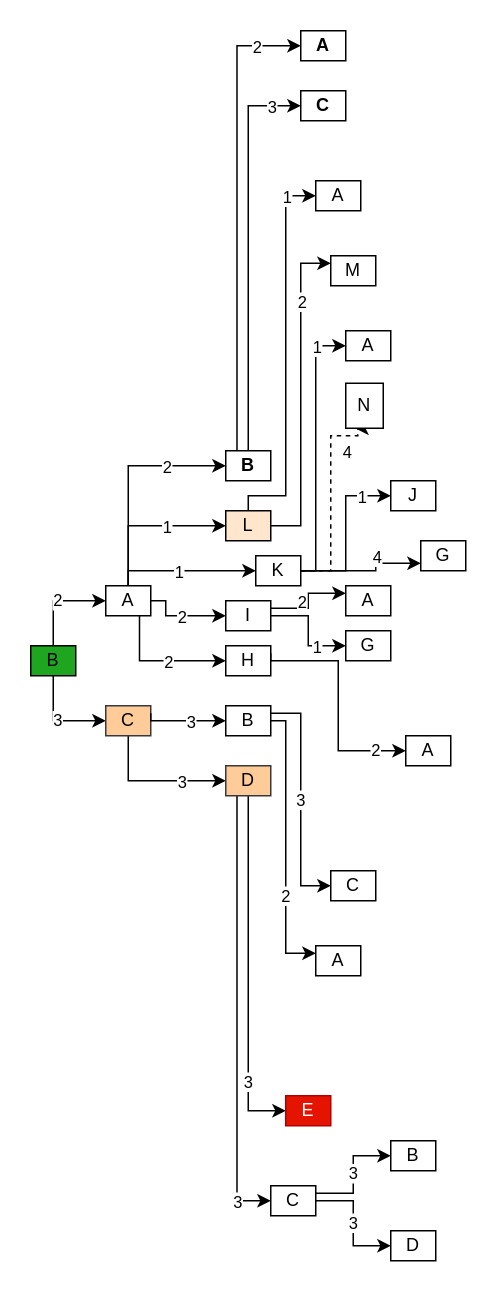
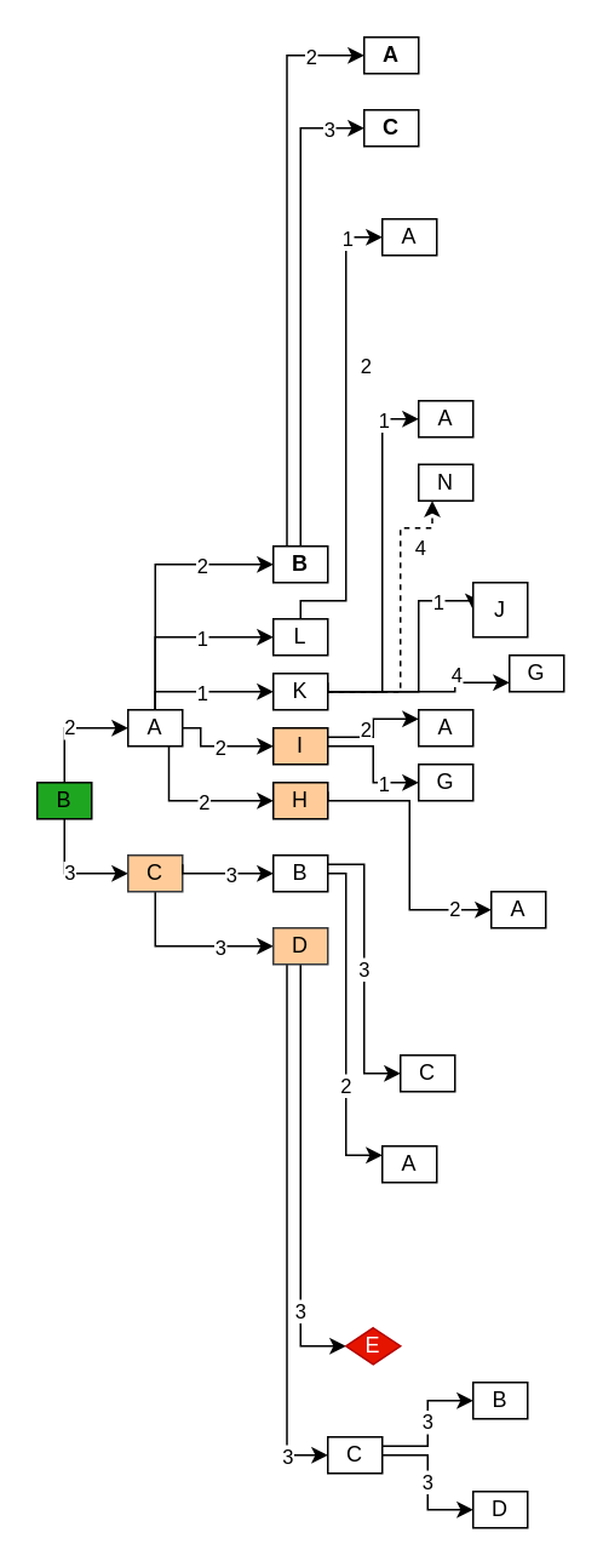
  <mxCell id="0" />
  <mxCell id="1" parent="0" />
  <mxCell id="2" value="3" style="edgeStyle=orthogonalEdgeStyle;rounded=0;orthogonalLoop=1;jettySize=auto;html=1;exitX=0.5;exitY=1;exitDx=0;exitDy=0;entryX=0;entryY=0.5;entryDx=0;entryDy=0;" edge="1" parent="1" source="5" target="8"><mxGeometry relative="1" as="geometry" /></mxCell>
  <mxCell id="3" style="edgeStyle=orthogonalEdgeStyle;rounded=0;orthogonalLoop=1;jettySize=auto;html=1;exitX=0.5;exitY=0;exitDx=0;exitDy=0;entryX=0;entryY=0.5;entryDx=0;entryDy=0;" edge="1" parent="1" source="5" target="17"><mxGeometry relative="1" as="geometry" /></mxCell>
  <mxCell id="4" value="2" style="edgeLabel;html=1;align=center;verticalAlign=middle;resizable=0;points=[];" vertex="1" connectable="0" parent="3"><mxGeometry x="-0.013" y="1" relative="1" as="geometry"><mxPoint as="offset" /></mxGeometry></mxCell>
  <mxCell id="5" value="B" style="rounded=0;whiteSpace=wrap;html=1;fillColor=#1FA621;" vertex="1" parent="1"><mxGeometry x="20" y="430" width="30" height="20" as="geometry" /></mxCell>
  <mxCell id="6" style="edgeStyle=orthogonalEdgeStyle;rounded=0;orthogonalLoop=1;jettySize=auto;html=1;exitX=0.5;exitY=1;exitDx=0;exitDy=0;entryX=0;entryY=0.5;entryDx=0;entryDy=0;" edge="1" parent="1" source="8" target="50"><mxGeometry relative="1" as="geometry" /></mxCell>
  <mxCell id="7" value="3" style="edgeLabel;html=1;align=center;verticalAlign=middle;resizable=0;points=[];" vertex="1" connectable="0" parent="6"><mxGeometry x="-0.074" y="2" relative="1" as="geometry"><mxPoint x="21" y="2" as="offset" /></mxGeometry></mxCell>
  <mxCell id="8" value="C" style="rounded=0;whiteSpace=wrap;html=1;fillColor=#ffcc99;strokeColor=#36393d;" vertex="1" parent="1"><mxGeometry x="70" y="470" width="30" height="20" as="geometry" /></mxCell>
  <mxCell id="9" style="edgeStyle=orthogonalEdgeStyle;rounded=0;orthogonalLoop=1;jettySize=auto;html=1;exitX=0.5;exitY=0;exitDx=0;exitDy=0;entryX=0;entryY=0.5;entryDx=0;entryDy=0;" edge="1" parent="1" source="17" target="43"><mxGeometry relative="1" as="geometry" /></mxCell>
  <mxCell id="10" value="2" style="edgeLabel;html=1;align=center;verticalAlign=middle;resizable=0;points=[];" vertex="1" connectable="0" parent="9"><mxGeometry x="0.061" y="1" relative="1" as="geometry"><mxPoint x="26" y="-3" as="offset" /></mxGeometry></mxCell>
  <mxCell id="11" style="edgeStyle=orthogonalEdgeStyle;rounded=0;orthogonalLoop=1;jettySize=auto;html=1;exitX=0.5;exitY=0;exitDx=0;exitDy=0;entryX=0;entryY=0.5;entryDx=0;entryDy=0;" edge="1" parent="1" source="17" target="30"><mxGeometry relative="1" as="geometry"><Array as="points"><mxPoint x="85" y="350" /></Array></mxGeometry></mxCell>
  <mxCell id="12" value="1" style="edgeLabel;html=1;align=center;verticalAlign=middle;resizable=0;points=[];" vertex="1" connectable="0" parent="11"><mxGeometry x="0.086" y="2" relative="1" as="geometry"><mxPoint x="8" y="2" as="offset" /></mxGeometry></mxCell>
  <mxCell id="13" style="edgeStyle=orthogonalEdgeStyle;rounded=0;orthogonalLoop=1;jettySize=auto;html=1;exitX=0.5;exitY=0;exitDx=0;exitDy=0;entryX=0;entryY=0.5;entryDx=0;entryDy=0;" edge="1" parent="1" source="17" target="27"><mxGeometry relative="1" as="geometry"><Array as="points"><mxPoint x="85" y="380" /></Array></mxGeometry></mxCell>
  <mxCell id="14" value="1" style="edgeLabel;html=1;align=center;verticalAlign=middle;resizable=0;points=[];" vertex="1" connectable="0" parent="13"><mxGeometry x="-0.227" y="1" relative="1" as="geometry"><mxPoint x="6" y="1" as="offset" /></mxGeometry></mxCell>
  <mxCell id="15" style="edgeStyle=orthogonalEdgeStyle;rounded=0;orthogonalLoop=1;jettySize=auto;html=1;exitX=0.75;exitY=1;exitDx=0;exitDy=0;entryX=0;entryY=0.5;entryDx=0;entryDy=0;" edge="1" parent="1" source="17" target="19"><mxGeometry relative="1" as="geometry" /></mxCell>
  <mxCell id="16" value="2" style="edgeLabel;html=1;align=center;verticalAlign=middle;resizable=0;points=[];" vertex="1" connectable="0" parent="15"><mxGeometry x="0.086" relative="1" as="geometry"><mxPoint x="1" as="offset" /></mxGeometry></mxCell>
  <mxCell id="17" value="A" style="rounded=0;whiteSpace=wrap;html=1;" vertex="1" parent="1"><mxGeometry x="70" y="390" width="30" height="20" as="geometry" /></mxCell>
  <mxCell id="18" value="2" style="edgeStyle=orthogonalEdgeStyle;rounded=0;orthogonalLoop=1;jettySize=auto;html=1;exitX=1;exitY=0.25;exitDx=0;exitDy=0;entryX=0;entryY=0.5;entryDx=0;entryDy=0;" edge="1" parent="1" source="19" target="72"><mxGeometry x="0.742" relative="1" as="geometry"><Array as="points"><mxPoint x="180" y="440" /><mxPoint x="225" y="440" /><mxPoint x="225" y="500" /></Array><mxPoint as="offset" /></mxGeometry></mxCell>
- <mxCell id="19" value="H" style="rounded=0;whiteSpace=wrap;html=1;" vertex="1" parent="1"><mxGeometry x="150" y="430" width="30" height="20" as="geometry" /></mxCell>
+ <mxCell id="19" value="H" style="rounded=0;whiteSpace=wrap;html=1;fillColor=#ffcc99;" vertex="1" parent="1"><mxGeometry x="150" y="430" width="30" height="20" as="geometry" /></mxCell>
  <mxCell id="20" style="edgeStyle=orthogonalEdgeStyle;rounded=0;orthogonalLoop=1;jettySize=auto;html=1;exitX=1;exitY=0.25;exitDx=0;exitDy=0;entryX=0;entryY=0.25;entryDx=0;entryDy=0;" edge="1" parent="1" source="22" target="65"><mxGeometry relative="1" as="geometry" /></mxCell>
  <mxCell id="21" style="edgeStyle=orthogonalEdgeStyle;rounded=0;orthogonalLoop=1;jettySize=auto;html=1;exitX=1;exitY=0.5;exitDx=0;exitDy=0;entryX=0;entryY=0.5;entryDx=0;entryDy=0;" edge="1" parent="1" source="22" target="64"><mxGeometry relative="1" as="geometry" /></mxCell>
- <mxCell id="22" value="I" style="rounded=0;whiteSpace=wrap;html=1;" vertex="1" parent="1"><mxGeometry x="150" y="400" width="30" height="20" as="geometry" /></mxCell>
+ <mxCell id="22" value="I" style="rounded=0;whiteSpace=wrap;html=1;fillColor=#ffcc99;" vertex="1" parent="1"><mxGeometry x="150" y="400" width="30" height="20" as="geometry" /></mxCell>
  <mxCell id="23" style="edgeStyle=orthogonalEdgeStyle;rounded=0;orthogonalLoop=1;jettySize=auto;html=1;exitX=1;exitY=0.25;exitDx=0;exitDy=0;entryX=0;entryY=0.5;entryDx=0;entryDy=0;" edge="1" parent="1" source="27" target="63"><mxGeometry relative="1" as="geometry"><mxPoint x="250" y="380" as="targetPoint" /><Array as="points"><mxPoint x="180" y="380" /><mxPoint x="210" y="380" /><mxPoint x="210" y="230" /></Array></mxGeometry></mxCell>
  <mxCell id="24" style="edgeStyle=orthogonalEdgeStyle;rounded=0;orthogonalLoop=1;jettySize=auto;html=1;entryX=0.25;entryY=1;entryDx=0;entryDy=0;dashed=1;" edge="1" parent="1" source="27" target="61"><mxGeometry relative="1" as="geometry"><Array as="points"><mxPoint x="220" y="380" /><mxPoint x="220" y="290" /><mxPoint x="238" y="290" /></Array></mxGeometry></mxCell>
  <mxCell id="25" style="edgeStyle=orthogonalEdgeStyle;rounded=0;orthogonalLoop=1;jettySize=auto;html=1;exitX=1;exitY=0.5;exitDx=0;exitDy=0;entryX=0;entryY=0.5;entryDx=0;entryDy=0;" edge="1" parent="1" source="27" target="60"><mxGeometry relative="1" as="geometry"><Array as="points"><mxPoint x="230" y="380" /><mxPoint x="230" y="330" /></Array></mxGeometry></mxCell>
  <mxCell id="26" style="edgeStyle=orthogonalEdgeStyle;rounded=0;orthogonalLoop=1;jettySize=auto;html=1;exitX=1;exitY=0.5;exitDx=0;exitDy=0;entryX=0;entryY=0.75;entryDx=0;entryDy=0;" edge="1" parent="1" source="27" target="62"><mxGeometry relative="1" as="geometry"><Array as="points"><mxPoint x="250" y="380" /><mxPoint x="250" y="375" /></Array></mxGeometry></mxCell>
- <mxCell id="27" value="K" style="rounded=0;whiteSpace=wrap;html=1;" vertex="1" parent="1"><mxGeometry x="170" y="370" width="30" height="20" as="geometry" /></mxCell>
+ <mxCell id="27" value="K" style="rounded=0;whiteSpace=wrap;html=1;" vertex="1" parent="1"><mxGeometry x="150" y="370" width="30" height="20" as="geometry" /></mxCell>
  <mxCell id="28" style="edgeStyle=orthogonalEdgeStyle;rounded=0;orthogonalLoop=1;jettySize=auto;html=1;exitX=0.5;exitY=0;exitDx=0;exitDy=0;entryX=0;entryY=0.5;entryDx=0;entryDy=0;" edge="1" parent="1" source="30" target="59"><mxGeometry relative="1" as="geometry"><Array as="points"><mxPoint x="165" y="330" /><mxPoint x="190" y="330" /><mxPoint x="190" y="130" /></Array></mxGeometry></mxCell>
- <mxCell id="29" style="edgeStyle=orthogonalEdgeStyle;rounded=0;orthogonalLoop=1;jettySize=auto;html=1;exitX=1;exitY=0.5;exitDx=0;exitDy=0;entryX=0;entryY=0.25;entryDx=0;entryDy=0;" edge="1" parent="1" source="30" target="58"><mxGeometry relative="1" as="geometry" /></mxCell>
- <mxCell id="30" value="L" style="rounded=0;whiteSpace=wrap;html=1;fillColor=#ffe6cc;" vertex="1" parent="1"><mxGeometry x="150" y="340" width="30" height="20" as="geometry" /></mxCell>
+ <mxCell id="30" value="L" style="rounded=0;whiteSpace=wrap;html=1;" vertex="1" parent="1"><mxGeometry x="150" y="340" width="30" height="20" as="geometry" /></mxCell>
  <mxCell id="31" style="edgeStyle=orthogonalEdgeStyle;rounded=0;orthogonalLoop=1;jettySize=auto;html=1;exitX=0.25;exitY=0;exitDx=0;exitDy=0;entryX=0;entryY=0.5;entryDx=0;entryDy=0;" edge="1" parent="1" source="43" target="57"><mxGeometry relative="1" as="geometry" /></mxCell>
  <mxCell id="32" value="2" style="edgeLabel;html=1;align=center;verticalAlign=middle;resizable=0;points=[];" vertex="1" connectable="0" parent="31"><mxGeometry x="0.376" y="2" relative="1" as="geometry"><mxPoint x="14.5" y="-55" as="offset" /></mxGeometry></mxCell>
  <mxCell id="33" style="edgeStyle=orthogonalEdgeStyle;rounded=0;orthogonalLoop=1;jettySize=auto;html=1;exitX=0.5;exitY=0;exitDx=0;exitDy=0;entryX=0;entryY=0.5;entryDx=0;entryDy=0;" edge="1" parent="1" source="43" target="56"><mxGeometry relative="1" as="geometry"><Array as="points"><mxPoint x="165" y="70" /></Array></mxGeometry></mxCell>
  <mxCell id="34" value="3" style="edgeLabel;html=1;align=center;verticalAlign=middle;resizable=0;points=[];" vertex="1" connectable="0" parent="33"><mxGeometry x="-0.054" y="1" relative="1" as="geometry"><mxPoint x="16" y="-105" as="offset" /></mxGeometry></mxCell>
  <mxCell id="35" value="1" style="edgeLabel;html=1;align=center;verticalAlign=middle;resizable=0;points=[];rotation=0;" vertex="1" connectable="0" parent="33"><mxGeometry x="-0.054" y="1" relative="1" as="geometry"><mxPoint x="26" y="-45" as="offset" /></mxGeometry></mxCell>
  <mxCell id="36" value="2" style="edgeLabel;html=1;align=center;verticalAlign=middle;resizable=0;points=[];" vertex="1" connectable="0" parent="33"><mxGeometry x="-0.054" y="1" relative="1" as="geometry"><mxPoint x="36" y="25" as="offset" /></mxGeometry></mxCell>
  <mxCell id="37" value="1" style="edgeLabel;html=1;align=center;verticalAlign=middle;resizable=0;points=[];" vertex="1" connectable="0" parent="33"><mxGeometry x="-0.054" y="1" relative="1" as="geometry"><mxPoint x="46" y="55" as="offset" /></mxGeometry></mxCell>
  <mxCell id="38" value="4" style="edgeLabel;html=1;align=center;verticalAlign=middle;resizable=0;points=[];" vertex="1" connectable="0" parent="33"><mxGeometry x="-0.054" y="1" relative="1" as="geometry"><mxPoint x="86" y="195" as="offset" /></mxGeometry></mxCell>
  <mxCell id="39" value="1" style="edgeLabel;html=1;align=center;verticalAlign=middle;resizable=0;points=[];" vertex="1" connectable="0" parent="33"><mxGeometry x="-0.054" y="1" relative="1" as="geometry"><mxPoint x="76" y="155" as="offset" /></mxGeometry></mxCell>
  <mxCell id="40" value="4" style="edgeLabel;html=1;align=center;verticalAlign=middle;resizable=0;points=[];" vertex="1" connectable="0" parent="33"><mxGeometry x="-0.054" y="1" relative="1" as="geometry"><mxPoint x="66" y="125" as="offset" /></mxGeometry></mxCell>
  <mxCell id="41" value="2" style="edgeLabel;html=1;align=center;verticalAlign=middle;resizable=0;points=[];" vertex="1" connectable="0" parent="33"><mxGeometry x="-0.054" y="1" relative="1" as="geometry"><mxPoint x="36" y="225" as="offset" /></mxGeometry></mxCell>
  <mxCell id="42" value="1" style="edgeLabel;html=1;align=center;verticalAlign=middle;resizable=0;points=[];" vertex="1" connectable="0" parent="33"><mxGeometry x="-0.054" y="1" relative="1" as="geometry"><mxPoint x="46" y="255" as="offset" /></mxGeometry></mxCell>
  <mxCell id="43" value="B" style="rounded=0;whiteSpace=wrap;html=1;fontStyle=1" vertex="1" parent="1"><mxGeometry x="150" y="300" width="30" height="20" as="geometry" /></mxCell>
  <mxCell id="44" style="edgeStyle=orthogonalEdgeStyle;rounded=0;orthogonalLoop=1;jettySize=auto;html=1;entryX=0;entryY=0.5;entryDx=0;entryDy=0;exitX=1;exitY=0.5;exitDx=0;exitDy=0;" edge="1" parent="1" source="17"><mxGeometry relative="1" as="geometry"><mxPoint x="120" y="430" as="sourcePoint" /><mxPoint x="150" y="410" as="targetPoint" /><Array as="points"><mxPoint x="110" y="400" /><mxPoint x="110" y="410" /></Array></mxGeometry></mxCell>
  <mxCell id="45" value="2" style="edgeLabel;html=1;align=center;verticalAlign=middle;resizable=0;points=[];" vertex="1" connectable="0" parent="44"><mxGeometry x="-0.227" y="1" relative="1" as="geometry"><mxPoint x="7" y="1" as="offset" /></mxGeometry></mxCell>
  <mxCell id="46" style="edgeStyle=orthogonalEdgeStyle;rounded=0;orthogonalLoop=1;jettySize=auto;html=1;exitX=0.5;exitY=1;exitDx=0;exitDy=0;entryX=0;entryY=0.5;entryDx=0;entryDy=0;" edge="1" parent="1" source="50" target="68"><mxGeometry relative="1" as="geometry"><Array as="points"><mxPoint x="165" y="740" /></Array></mxGeometry></mxCell>
  <mxCell id="47" value="3" style="edgeLabel;html=1;align=center;verticalAlign=middle;resizable=0;points=[];" vertex="1" connectable="0" parent="46"><mxGeometry x="0.621" y="-1" relative="1" as="geometry"><mxPoint as="offset" /></mxGeometry></mxCell>
  <mxCell id="48" style="edgeStyle=orthogonalEdgeStyle;rounded=0;orthogonalLoop=1;jettySize=auto;html=1;exitX=0.25;exitY=1;exitDx=0;exitDy=0;entryX=0;entryY=0.5;entryDx=0;entryDy=0;" edge="1" parent="1" source="50" target="71"><mxGeometry relative="1" as="geometry"><Array as="points"><mxPoint x="158" y="800" /></Array></mxGeometry></mxCell>
  <mxCell id="49" value="3" style="edgeLabel;html=1;align=center;verticalAlign=middle;resizable=0;points=[];" vertex="1" connectable="0" parent="48"><mxGeometry x="0.892" y="1" relative="1" as="geometry"><mxPoint x="-7.5" y="1" as="offset" /></mxGeometry></mxCell>
  <mxCell id="50" value="D" style="rounded=0;whiteSpace=wrap;html=1;fillColor=#ffcc99;strokeColor=#36393d;" vertex="1" parent="1"><mxGeometry x="150" y="510" width="30" height="20" as="geometry" /></mxCell>
  <mxCell id="51" value="3" style="edgeStyle=orthogonalEdgeStyle;rounded=0;orthogonalLoop=1;jettySize=auto;html=1;exitX=1;exitY=0.25;exitDx=0;exitDy=0;entryX=0;entryY=0.5;entryDx=0;entryDy=0;" edge="1" parent="1" source="53" target="67"><mxGeometry relative="1" as="geometry"><Array as="points"><mxPoint x="200" y="475" /><mxPoint x="200" y="590" /></Array></mxGeometry></mxCell>
  <mxCell id="52" value="2" style="edgeStyle=orthogonalEdgeStyle;rounded=0;orthogonalLoop=1;jettySize=auto;html=1;exitX=1;exitY=0.5;exitDx=0;exitDy=0;entryX=0;entryY=0.25;entryDx=0;entryDy=0;" edge="1" parent="1" source="53" target="66"><mxGeometry x="0.371" relative="1" as="geometry"><Array as="points"><mxPoint x="190" y="480" /><mxPoint x="190" y="635" /></Array><mxPoint as="offset" /></mxGeometry></mxCell>
  <mxCell id="53" value="B" style="rounded=0;whiteSpace=wrap;html=1;" vertex="1" parent="1"><mxGeometry x="150" y="470" width="30" height="20" as="geometry" /></mxCell>
  <mxCell id="54" style="edgeStyle=orthogonalEdgeStyle;rounded=0;orthogonalLoop=1;jettySize=auto;html=1;entryX=0;entryY=0.5;entryDx=0;entryDy=0;exitX=1;exitY=0.25;exitDx=0;exitDy=0;" edge="1" parent="1" source="8" target="53"><mxGeometry relative="1" as="geometry"><mxPoint x="120" y="480" as="sourcePoint" /><mxPoint x="137.5" y="510" as="targetPoint" /><Array as="points"><mxPoint x="100" y="480" /></Array></mxGeometry></mxCell>
  <mxCell id="55" value="3" style="edgeLabel;html=1;align=center;verticalAlign=middle;resizable=0;points=[];" vertex="1" connectable="0" parent="54"><mxGeometry x="0.086" relative="1" as="geometry"><mxPoint x="1" as="offset" /></mxGeometry></mxCell>
  <mxCell id="56" value="C" style="rounded=0;whiteSpace=wrap;html=1;fontStyle=1" vertex="1" parent="1"><mxGeometry x="200" y="60" width="30" height="20" as="geometry" /></mxCell>
  <mxCell id="57" value="A" style="rounded=0;whiteSpace=wrap;html=1;fontStyle=1" vertex="1" parent="1"><mxGeometry x="200" y="20" width="30" height="20" as="geometry" /></mxCell>
- <mxCell id="58" value="M" style="rounded=0;whiteSpace=wrap;html=1;" vertex="1" parent="1"><mxGeometry x="220" y="170" width="30" height="20" as="geometry" /></mxCell>
  <mxCell id="59" value="A" style="rounded=0;whiteSpace=wrap;html=1;" vertex="1" parent="1"><mxGeometry x="210" y="120" width="30" height="20" as="geometry" /></mxCell>
- <mxCell id="60" value="J" style="rounded=0;whiteSpace=wrap;html=1;" vertex="1" parent="1"><mxGeometry x="260" y="320" width="30" height="20" as="geometry" /></mxCell>
- <mxCell id="61" value="N" style="rounded=0;whiteSpace=wrap;html=1;" vertex="1" parent="1"><mxGeometry x="230" y="255" width="25" height="30" as="geometry" /></mxCell>
+ <mxCell id="60" value="J" style="rounded=0;whiteSpace=wrap;html=1;" vertex="1" parent="1"><mxGeometry x="260" y="320" width="30" height="30" as="geometry" /></mxCell>
+ <mxCell id="61" value="N" style="rounded=0;whiteSpace=wrap;html=1;" vertex="1" parent="1"><mxGeometry x="230" y="255" width="30" height="20" as="geometry" /></mxCell>
  <mxCell id="62" value="G" style="rounded=0;whiteSpace=wrap;html=1;" vertex="1" parent="1"><mxGeometry x="280" y="360" width="30" height="20" as="geometry" /></mxCell>
  <mxCell id="63" value="A" style="rounded=0;whiteSpace=wrap;html=1;" vertex="1" parent="1"><mxGeometry x="230" y="220" width="30" height="20" as="geometry" /></mxCell>
  <mxCell id="64" value="G" style="rounded=0;whiteSpace=wrap;html=1;" vertex="1" parent="1"><mxGeometry x="230" y="420" width="30" height="20" as="geometry" /></mxCell>
  <mxCell id="65" value="A" style="rounded=0;whiteSpace=wrap;html=1;" vertex="1" parent="1"><mxGeometry x="230" y="390" width="30" height="20" as="geometry" /></mxCell>
  <mxCell id="66" value="A" style="rounded=0;whiteSpace=wrap;html=1;" vertex="1" parent="1"><mxGeometry x="210" y="630" width="30" height="20" as="geometry" /></mxCell>
  <mxCell id="67" value="C" style="rounded=0;whiteSpace=wrap;html=1;" vertex="1" parent="1"><mxGeometry x="220" y="580" width="30" height="20" as="geometry" /></mxCell>
- <mxCell id="68" value="E" style="rounded=0;whiteSpace=wrap;html=1;fillColor=#e51400;strokeColor=#B20000;fontColor=#ffffff;" vertex="1" parent="1"><mxGeometry x="190" y="730" width="30" height="20" as="geometry" /></mxCell>
+ <mxCell id="68" value="E" style="rhombus;whiteSpace=wrap;html=1;fillColor=#e51400;strokeColor=#B20000;fontColor=#ffffff;" vertex="1" parent="1"><mxGeometry x="190" y="730" width="30" height="20" as="geometry" /></mxCell>
  <mxCell id="69" value="3" style="edgeStyle=orthogonalEdgeStyle;rounded=0;orthogonalLoop=1;jettySize=auto;html=1;exitX=1;exitY=0.25;exitDx=0;exitDy=0;entryX=0;entryY=0.5;entryDx=0;entryDy=0;" edge="1" parent="1" source="71" target="74"><mxGeometry relative="1" as="geometry" /></mxCell>
  <mxCell id="70" value="3" style="edgeStyle=orthogonalEdgeStyle;rounded=0;orthogonalLoop=1;jettySize=auto;html=1;exitX=1;exitY=0.5;exitDx=0;exitDy=0;entryX=0;entryY=0.5;entryDx=0;entryDy=0;" edge="1" parent="1" source="71" target="73"><mxGeometry relative="1" as="geometry"><mxPoint x="250" y="830" as="targetPoint" /></mxGeometry></mxCell>
  <mxCell id="71" value="C" style="rounded=0;whiteSpace=wrap;html=1;" vertex="1" parent="1"><mxGeometry x="180" y="790" width="30" height="20" as="geometry" /></mxCell>
  <mxCell id="72" value="A" style="rounded=0;whiteSpace=wrap;html=1;" vertex="1" parent="1"><mxGeometry x="270" y="490" width="30" height="20" as="geometry" /></mxCell>
  <mxCell id="73" value="D" style="rounded=0;whiteSpace=wrap;html=1;" vertex="1" parent="1"><mxGeometry x="260" y="820" width="30" height="20" as="geometry" /></mxCell>
  <mxCell id="74" value="B" style="rounded=0;whiteSpace=wrap;html=1;" vertex="1" parent="1"><mxGeometry x="260" y="760" width="30" height="20" as="geometry" /></mxCell>
